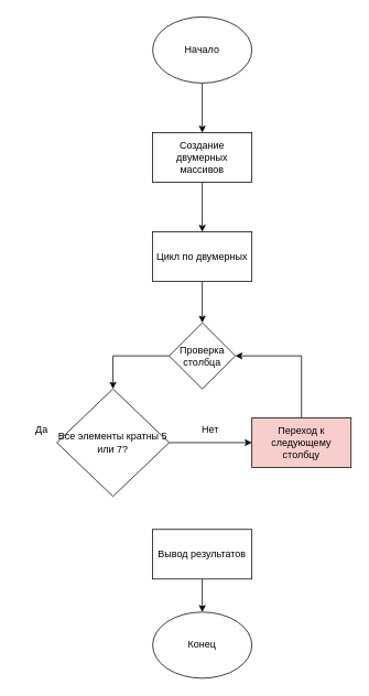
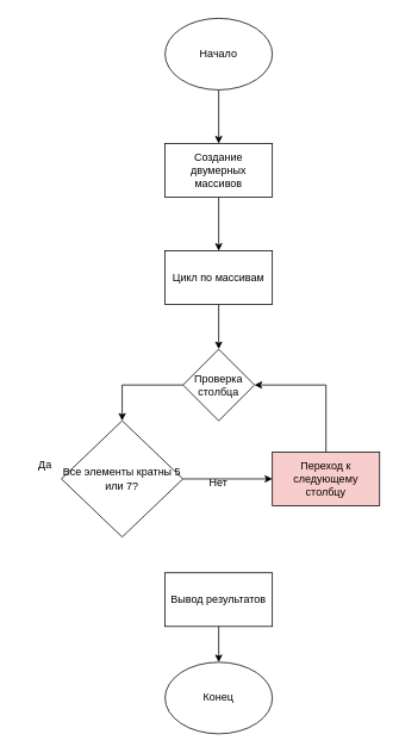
  <mxCell id="0" />
  <mxCell id="1" parent="0" />
  <mxCell id="2" style="edgeStyle=orthogonalEdgeStyle;rounded=0;orthogonalLoop=1;jettySize=auto;html=1;exitX=0.5;exitY=1;exitDx=0;exitDy=0;entryX=0.5;entryY=0;entryDx=0;entryDy=0;" edge="1" parent="1" source="3" target="5"><mxGeometry relative="1" as="geometry" /></mxCell>
  <mxCell id="3" value="Начало" style="ellipse;whiteSpace=wrap;html=1;" vertex="1" parent="1"><mxGeometry x="184" y="20" width="120" height="80" as="geometry" /></mxCell>
  <mxCell id="4" style="edgeStyle=orthogonalEdgeStyle;rounded=0;orthogonalLoop=1;jettySize=auto;html=1;exitX=0.5;exitY=1;exitDx=0;exitDy=0;entryX=0.5;entryY=0;entryDx=0;entryDy=0;" edge="1" parent="1" source="5" target="7"><mxGeometry relative="1" as="geometry" /></mxCell>
  <mxCell id="5" value="Создание двумерных массивов" style="rounded=0;whiteSpace=wrap;html=1;" vertex="1" parent="1"><mxGeometry x="184" y="160" width="120" height="60" as="geometry" /></mxCell>
  <mxCell id="6" style="edgeStyle=orthogonalEdgeStyle;rounded=0;orthogonalLoop=1;jettySize=auto;html=1;exitX=0.5;exitY=1;exitDx=0;exitDy=0;entryX=0.5;entryY=0;entryDx=0;entryDy=0;" edge="1" parent="1" source="7" target="9"><mxGeometry relative="1" as="geometry" /></mxCell>
- <mxCell id="7" value="Цикл по двумерных" style="rounded=0;whiteSpace=wrap;html=1;" vertex="1" parent="1"><mxGeometry x="184" y="280" width="120" height="60" as="geometry" /></mxCell>
+ <mxCell id="7" value="Цикл по массивам" style="rounded=0;whiteSpace=wrap;html=1;" vertex="1" parent="1"><mxGeometry x="184" y="280" width="120" height="60" as="geometry" /></mxCell>
  <mxCell id="8" style="edgeStyle=orthogonalEdgeStyle;rounded=0;orthogonalLoop=1;jettySize=auto;html=1;exitX=0;exitY=0.5;exitDx=0;exitDy=0;entryX=0.5;entryY=0;entryDx=0;entryDy=0;" edge="1" parent="1" source="9" target="11"><mxGeometry relative="1" as="geometry" /></mxCell>
  <mxCell id="9" value="Проверка столбца" style="rhombus;whiteSpace=wrap;html=1;" vertex="1" parent="1"><mxGeometry x="204" y="390" width="80" height="80" as="geometry" /></mxCell>
  <mxCell id="10" style="edgeStyle=orthogonalEdgeStyle;rounded=0;orthogonalLoop=1;jettySize=auto;html=1;exitX=1;exitY=0.5;exitDx=0;exitDy=0;entryX=0;entryY=0.5;entryDx=0;entryDy=0;" edge="1" parent="1" source="11" target="13"><mxGeometry relative="1" as="geometry" /></mxCell>
  <mxCell id="11" value="Все элементы кратны 5 или 7?" style="rhombus;whiteSpace=wrap;html=1;" vertex="1" parent="1"><mxGeometry x="68" y="470" width="136" height="130" as="geometry" /></mxCell>
  <mxCell id="12" style="edgeStyle=orthogonalEdgeStyle;rounded=0;orthogonalLoop=1;jettySize=auto;html=1;exitX=0.5;exitY=0;exitDx=0;exitDy=0;entryX=1;entryY=0.5;entryDx=0;entryDy=0;" edge="1" parent="1" source="13" target="9"><mxGeometry relative="1" as="geometry" /></mxCell>
  <mxCell id="13" value="Переход к следующему столбцу" style="rounded=0;whiteSpace=wrap;html=1;fillColor=#f8cecc;" vertex="1" parent="1"><mxGeometry x="304" y="505" width="120" height="60" as="geometry" /></mxCell>
  <mxCell id="14" style="edgeStyle=orthogonalEdgeStyle;rounded=0;orthogonalLoop=1;jettySize=auto;html=1;exitX=0.5;exitY=1;exitDx=0;exitDy=0;entryX=0.5;entryY=0;entryDx=0;entryDy=0;" edge="1" parent="1" source="15" target="18"><mxGeometry relative="1" as="geometry" /></mxCell>
  <mxCell id="15" value="Вывод результатов" style="rounded=0;whiteSpace=wrap;html=1;" vertex="1" parent="1"><mxGeometry x="184" y="640" width="120" height="60" as="geometry" /></mxCell>
  <mxCell id="16" value="Да" style="text;html=1;align=center;verticalAlign=middle;whiteSpace=wrap;rounded=0;" vertex="1" parent="1"><mxGeometry x="20" y="505" width="60" height="30" as="geometry" /></mxCell>
- <mxCell id="17" value="Нет" style="text;html=1;align=center;verticalAlign=middle;whiteSpace=wrap;rounded=0;" vertex="1" parent="1"><mxGeometry x="224" y="505" width="60" height="30" as="geometry" /></mxCell>
+ <mxCell id="17" value="Нет" style="text;html=1;align=center;verticalAlign=middle;whiteSpace=wrap;rounded=0;" vertex="1" parent="1"><mxGeometry x="214" y="525" width="60" height="30" as="geometry" /></mxCell>
  <mxCell id="18" value="Конец" style="ellipse;whiteSpace=wrap;html=1;" vertex="1" parent="1"><mxGeometry x="184" y="740" width="120" height="80" as="geometry" /></mxCell>
